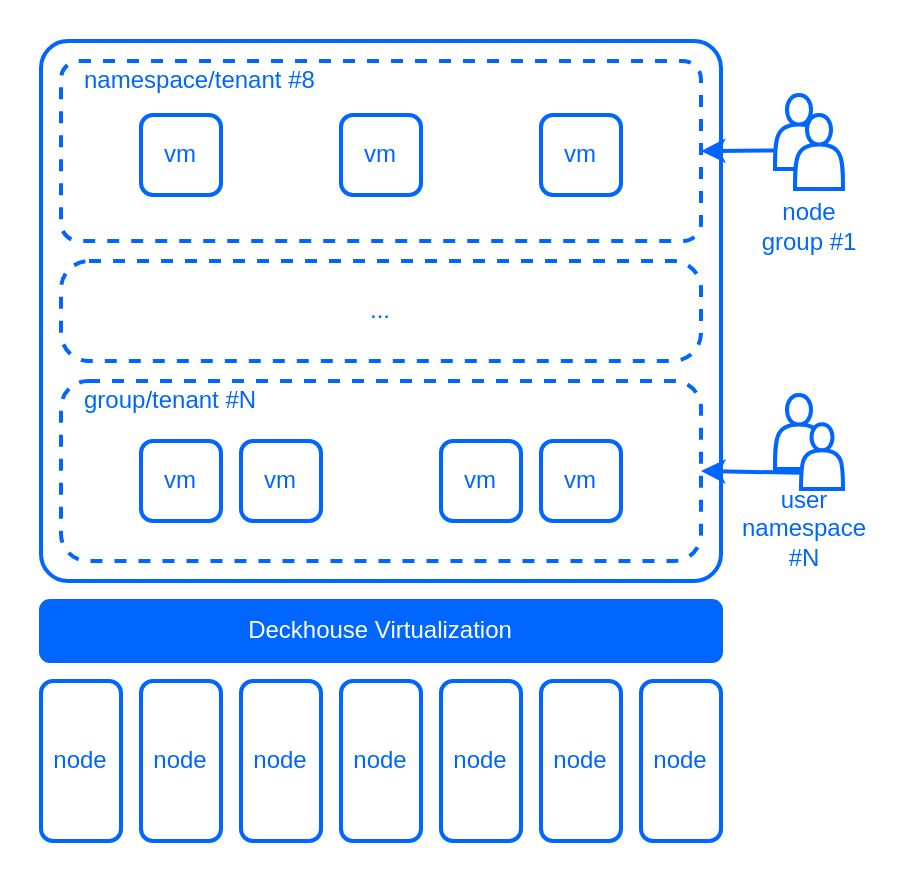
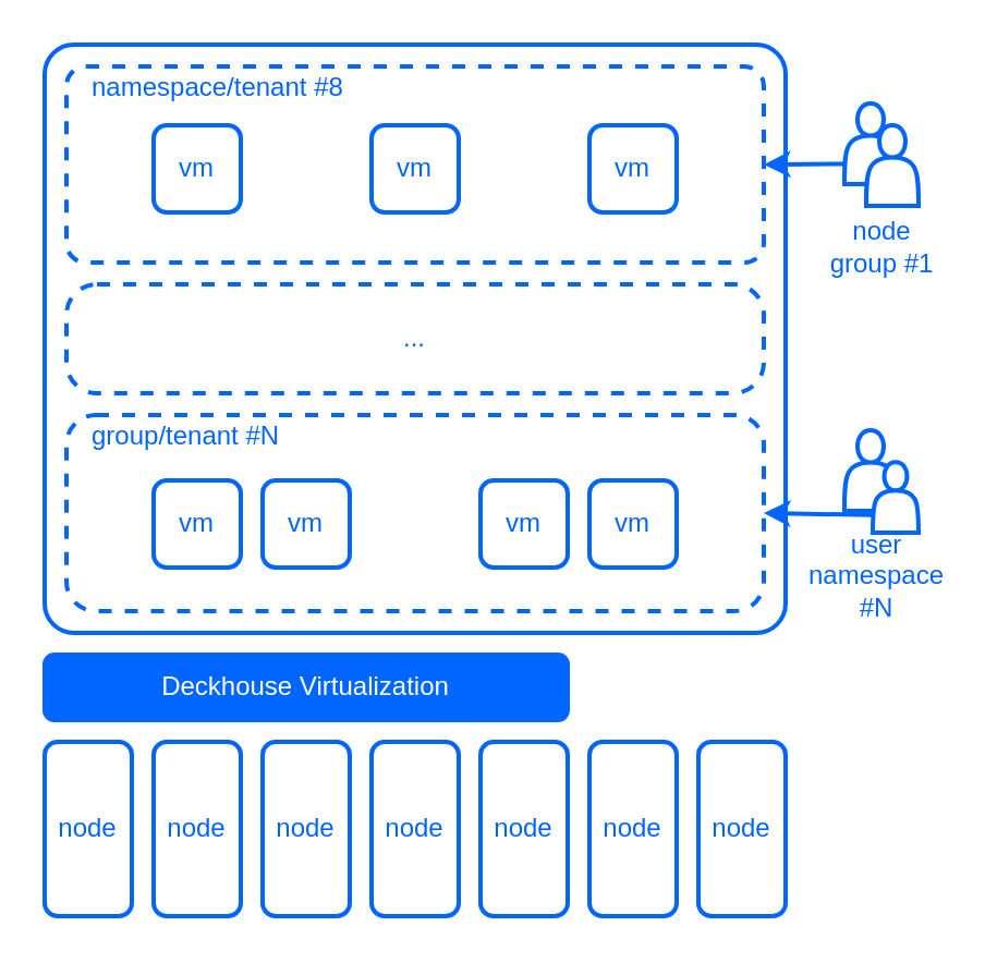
  <mxCell id="0" />
  <mxCell id="1" parent="0" />
  <mxCell id="2" value="node" style="rounded=1;whiteSpace=wrap;html=1;fillColor=#FFFFFF;fontColor=#0066ff;strokeColor=#0066ff;strokeWidth=2;" parent="1" vertex="1"><mxGeometry x="20" y="340" width="40" height="80" as="geometry" /></mxCell>
  <mxCell id="3" value="node" style="rounded=1;whiteSpace=wrap;html=1;fillColor=#FFFFFF;fontColor=#0066ff;strokeColor=#0066ff;strokeWidth=2;" parent="1" vertex="1"><mxGeometry x="70" y="340" width="40" height="80" as="geometry" /></mxCell>
  <mxCell id="4" value="node" style="rounded=1;whiteSpace=wrap;html=1;fillColor=#FFFFFF;fontColor=#0066ff;strokeColor=#0066ff;strokeWidth=2;" parent="1" vertex="1"><mxGeometry x="120" y="340" width="40" height="80" as="geometry" /></mxCell>
  <mxCell id="5" value="node" style="rounded=1;whiteSpace=wrap;html=1;fillColor=#FFFFFF;fontColor=#0066ff;strokeColor=#0066ff;strokeWidth=2;" parent="1" vertex="1"><mxGeometry x="170" y="340" width="40" height="80" as="geometry" /></mxCell>
  <mxCell id="6" value="node" style="rounded=1;whiteSpace=wrap;html=1;fillColor=#FFFFFF;fontColor=#0066ff;strokeColor=#0066ff;strokeWidth=2;" parent="1" vertex="1"><mxGeometry x="220" y="340" width="40" height="80" as="geometry" /></mxCell>
  <mxCell id="7" value="node" style="rounded=1;whiteSpace=wrap;html=1;fillColor=#FFFFFF;fontColor=#0066ff;strokeColor=#0066ff;strokeWidth=2;" parent="1" vertex="1"><mxGeometry x="270" y="340" width="40" height="80" as="geometry" /></mxCell>
  <mxCell id="8" value="node" style="rounded=1;whiteSpace=wrap;html=1;fillColor=#FFFFFF;fontColor=#0066ff;strokeColor=#0066ff;strokeWidth=2;" parent="1" vertex="1"><mxGeometry x="320" y="340" width="40" height="80" as="geometry" /></mxCell>
- <mxCell id="9" value="Deckhouse Virtualization" style="rounded=1;whiteSpace=wrap;html=1;fillColor=#0066ff;fontColor=#FFFFFF;strokeColor=#0066ff;strokeWidth=2;" parent="1" vertex="1"><mxGeometry x="20" y="300" width="340" height="30" as="geometry" /></mxCell>
+ <mxCell id="9" value="Deckhouse Virtualization" style="rounded=1;whiteSpace=wrap;html=1;fillColor=#0066ff;fontColor=#FFFFFF;strokeColor=#0066ff;strokeWidth=2;" parent="1" vertex="1"><mxGeometry x="20" y="300" width="240" height="30" as="geometry" /></mxCell>
  <mxCell id="10" value="" style="rounded=1;whiteSpace=wrap;html=1;fillColor=#FFFFFF;fontColor=#0066ff;strokeColor=#0066ff;strokeWidth=2;arcSize=5;" parent="1" vertex="1"><mxGeometry x="20" y="20" width="340" height="270" as="geometry" /></mxCell>
  <mxCell id="11" value="" style="rounded=1;whiteSpace=wrap;html=1;fillColor=none;dashed=1;fontColor=#0066ff;strokeColor=#0066ff;strokeWidth=2;arcSize=10;" parent="1" vertex="1"><mxGeometry x="30" y="30" width="320" height="90" as="geometry" /></mxCell>
  <mxCell id="12" value="namespace/tenant #8" style="text;html=1;strokeColor=none;fillColor=none;align=left;verticalAlign=middle;whiteSpace=wrap;rounded=1;fontColor=#0066ff;strokeWidth=2;" parent="1" vertex="1"><mxGeometry x="40" y="30" width="190" height="20" as="geometry" /></mxCell>
  <mxCell id="13" value="vm" style="rounded=1;whiteSpace=wrap;html=1;fillColor=#FFFFFF;fontColor=#0066ff;strokeColor=#0066ff;strokeWidth=2;" parent="1" vertex="1"><mxGeometry x="70" y="57" width="40" height="40" as="geometry" /></mxCell>
  <mxCell id="14" value="vm" style="rounded=1;whiteSpace=wrap;html=1;fillColor=#FFFFFF;fontColor=#0066ff;strokeColor=#0066ff;strokeWidth=2;" parent="1" vertex="1"><mxGeometry x="170" y="57" width="40" height="40" as="geometry" /></mxCell>
  <mxCell id="15" value="vm" style="rounded=1;whiteSpace=wrap;html=1;fillColor=#FFFFFF;fontColor=#0066ff;strokeColor=#0066ff;strokeWidth=2;" parent="1" vertex="1"><mxGeometry x="270" y="57" width="40" height="40" as="geometry" /></mxCell>
  <mxCell id="16" value="" style="rounded=1;whiteSpace=wrap;html=1;fillColor=none;dashed=1;fontColor=#0066ff;strokeColor=#0066ff;strokeWidth=2;arcSize=15;" parent="1" vertex="1"><mxGeometry x="30" y="190" width="320" height="90" as="geometry" /></mxCell>
  <mxCell id="17" value="group/tenant #N" style="text;html=1;strokeColor=none;fillColor=none;align=left;verticalAlign=middle;whiteSpace=wrap;rounded=1;fontColor=#0066ff;strokeWidth=2;" parent="1" vertex="1"><mxGeometry x="40" y="190" width="190" height="20" as="geometry" /></mxCell>
  <mxCell id="18" value="vm" style="rounded=1;whiteSpace=wrap;html=1;fillColor=#FFFFFF;fontColor=#0066ff;strokeColor=#0066ff;strokeWidth=2;" parent="1" vertex="1"><mxGeometry x="70" y="220" width="40" height="40" as="geometry" /></mxCell>
  <mxCell id="19" value="vm" style="rounded=1;whiteSpace=wrap;html=1;fillColor=#FFFFFF;fontColor=#0066ff;strokeColor=#0066ff;strokeWidth=2;" parent="1" vertex="1"><mxGeometry x="120" y="220" width="40" height="40" as="geometry" /></mxCell>
  <mxCell id="20" value="vm" style="rounded=1;whiteSpace=wrap;html=1;fillColor=#FFFFFF;fontColor=#0066ff;strokeColor=#0066ff;strokeWidth=2;" parent="1" vertex="1"><mxGeometry x="270" y="220" width="40" height="40" as="geometry" /></mxCell>
  <mxCell id="21" value="vm" style="rounded=1;whiteSpace=wrap;html=1;fillColor=#FFFFFF;fontColor=#0066ff;strokeColor=#0066ff;strokeWidth=2;" parent="1" vertex="1"><mxGeometry x="220" y="220" width="40" height="40" as="geometry" /></mxCell>
  <mxCell id="22" style="edgeStyle=none;html=1;exitX=0;exitY=0.75;exitDx=0;exitDy=0;entryX=1;entryY=0.5;entryDx=0;entryDy=0;strokeWidth=2;strokeColor=#0066ff;fontColor=#0066ff;" parent="1" source="23" target="11" edge="1"><mxGeometry relative="1" as="geometry" /></mxCell>
  <mxCell id="23" value="" style="shape=actor;whiteSpace=wrap;html=1;fillColor=#FFFFFF;fontColor=#333333;strokeColor=#0066ff;strokeWidth=2;" parent="1" vertex="1"><mxGeometry x="387" y="47" width="24" height="37" as="geometry" /></mxCell>
  <mxCell id="24" value="node group #1" style="text;html=1;strokeColor=none;fillColor=none;align=center;verticalAlign=middle;whiteSpace=wrap;rounded=0;strokeWidth=2;fontColor=#0066ff;" parent="1" vertex="1"><mxGeometry x="379" y="95" width="51" height="35" as="geometry" /></mxCell>
  <mxCell id="25" value="" style="shape=actor;whiteSpace=wrap;html=1;fillColor=#FFFFFF;fontColor=#333333;strokeColor=#0066ff;strokeWidth=2;" parent="1" vertex="1"><mxGeometry x="397" y="57" width="24" height="37" as="geometry" /></mxCell>
  <mxCell id="26" value="" style="shape=actor;whiteSpace=wrap;html=1;fillColor=#FFFFFF;fontColor=#333333;strokeColor=#0066ff;strokeWidth=2;" parent="1" vertex="1"><mxGeometry x="387" y="197" width="24" height="37" as="geometry" /></mxCell>
  <mxCell id="27" value="user namespace #N" style="text;html=1;strokeColor=none;fillColor=none;align=center;verticalAlign=middle;whiteSpace=wrap;rounded=0;strokeWidth=2;fontColor=#0066ff;" parent="1" vertex="1"><mxGeometry x="374" y="246" width="56" height="35" as="geometry" /></mxCell>
  <mxCell id="28" style="edgeStyle=none;html=1;exitX=0;exitY=0.75;exitDx=0;exitDy=0;entryX=1;entryY=0.5;entryDx=0;entryDy=0;strokeWidth=2;strokeColor=#0066ff;fontColor=#0066ff;" parent="1" source="29" target="16" edge="1"><mxGeometry relative="1" as="geometry" /></mxCell>
  <mxCell id="29" value="" style="shape=actor;whiteSpace=wrap;html=1;fillColor=#FFFFFF;fontColor=#333333;strokeColor=#0066ff;strokeWidth=2;" parent="1" vertex="1"><mxGeometry x="400" y="211.63" width="21" height="32.38" as="geometry" /></mxCell>
  <mxCell id="30" value="..." style="rounded=1;whiteSpace=wrap;html=1;fillColor=none;dashed=1;fontColor=#0066ff;strokeColor=#0066ff;strokeWidth=2;arcSize=28;" parent="1" vertex="1"><mxGeometry x="30" y="130" width="320" height="50" as="geometry" /></mxCell>
